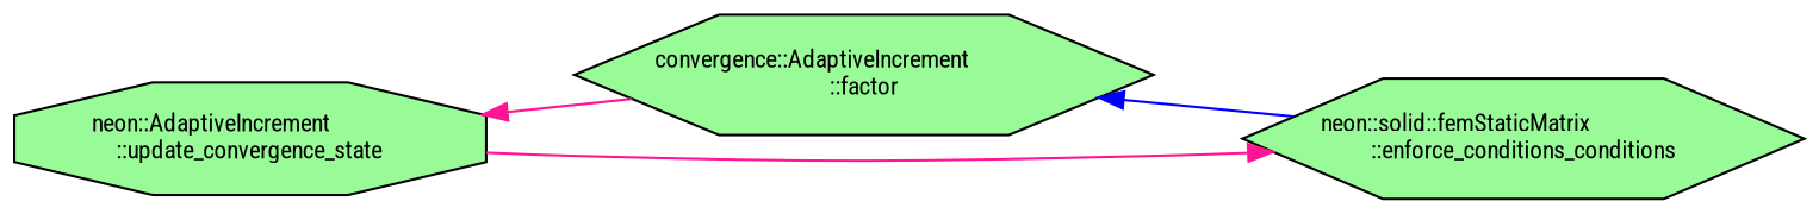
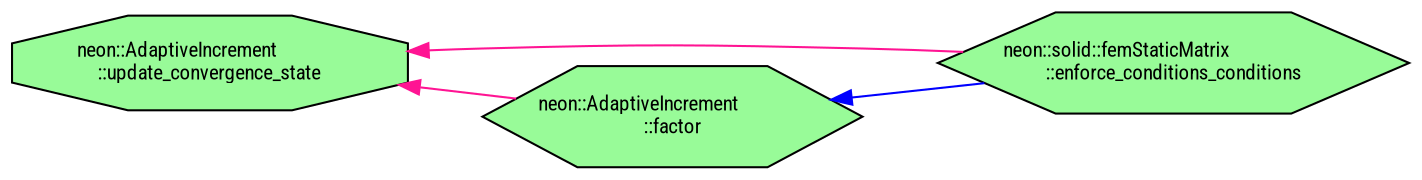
  digraph {
    fontname="Roboto Condensed"
    rankdir=LR
    node [color=black fillcolor=palegreen fontname="Roboto Condensed" fontsize=10 shape=hexagon style=filled]
    edge [color=deeppink dir=back fontname="Roboto Condensed" fontsize=10 labelfontname=Helvetica labelfontsize=10 style=solid]
    n1 [fontcolor=black height=0.2 label="neon::AdaptiveIncrement\l::update_convergence_state" shape=octagon width=0.4]
    n2 [height=0.2 label="neon::solid::femStaticMatrix\l::enforce_conditions_conditions" width=0.4]
-   n3 [height=0.2 label="convergence::AdaptiveIncrement\l::factor" width=0.4]
-   n2 -> n1
+   n3 [height=0.2 label="neon::AdaptiveIncrement\l::factor" width=0.4]
+   n1 -> n2
    n1 -> n3
    n3 -> n2 [color=blue]
  }
